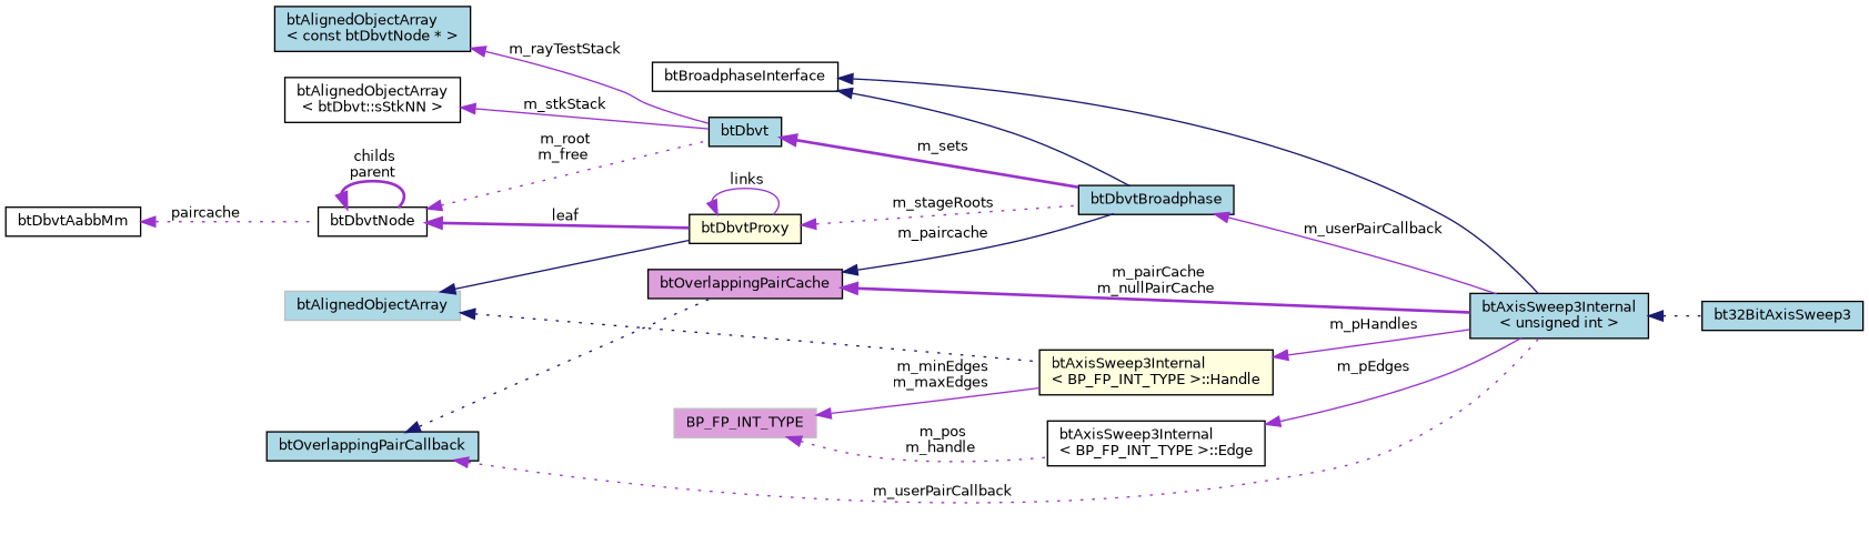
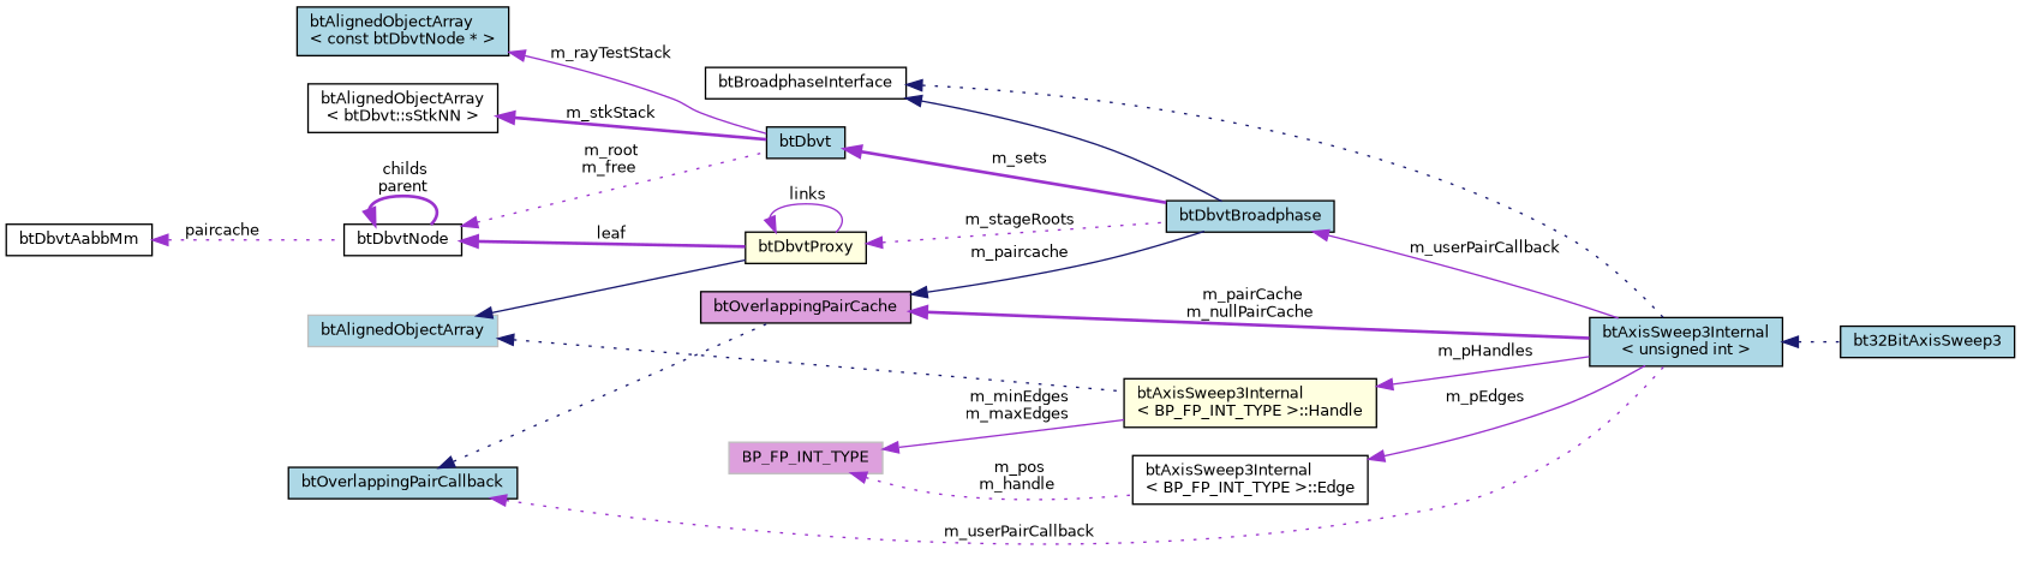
  digraph {
    rankdir=LR
    node [color=black fillcolor=lightblue fontname=Helvetica fontsize=10 shape=record style=filled]
    edge [color=darkorchid3 dir=back fontname=Helvetica fontsize=10 labelfontname=Helvetica labelfontsize=10 style=solid]
    n1 [fontcolor=black height=0.2 label=bt32BitAxisSweep3 width=0.4]
    n2 [height=0.2 label="btAxisSweep3Internal\l\< unsigned int \>" width=0.4]
    n3 [fillcolor=white height=0.2 label=btBroadphaseInterface width=0.4]
    n4 [height=0.2 label=btDbvtBroadphase width=0.4]
    n5 [fillcolor=lightyellow height=0.2 label="btAxisSweep3Internal\l\< BP_FP_INT_TYPE \>::Handle" width=0.4]
    n6 [color=grey75 height=0.2 label=btAlignedObjectArray width=0.4]
    n7 [fillcolor=lightyellow height=0.2 label=btDbvtProxy width=0.4]
    n8 [color=grey75 fillcolor=plum height=0.2 label=BP_FP_INT_TYPE width=0.4]
    n9 [fillcolor=white height=0.2 label="btAxisSweep3Internal\l\< BP_FP_INT_TYPE \>::Edge" width=0.4]
    n10 [height=0.2 label=btOverlappingPairCallback width=0.4]
    n11 [fillcolor=plum height=0.2 label=btOverlappingPairCache width=0.4]
    n12 [fillcolor=white height=0.2 label=btDbvtNode width=0.4]
    n13 [height=0.2 label=btDbvt width=0.4]
    n14 [fillcolor=white height=0.2 label=btDbvtAabbMm width=0.4]
    n15 [height=0.2 label="btAlignedObjectArray\l\< const btDbvtNode * \>" width=0.4]
    n16 [fillcolor=white height=0.2 label="btAlignedObjectArray\l\< btDbvt::sStkNN \>" width=0.4]
    n2 -> n1 [color=midnightblue style=dotted]
-   n3 -> n2 [color=midnightblue]
+   n3 -> n2 [color=midnightblue style=dotted]
    n3 -> n4 [color=midnightblue]
    n4 -> n2 [label=" m_userPairCallback"]
    n5 -> n2 [label=" m_pHandles"]
    n6 -> n5 [color=midnightblue style=dotted]
    n6 -> n7 [color=midnightblue]
    n7 -> n4 [label=" m_stageRoots" style=dotted]
    n7 -> n7 [label=" links"]
    n8 -> n5 [label=" m_minEdges\nm_maxEdges"]
    n8 -> n9 [label=" m_pos\nm_handle" style=dotted]
    n9 -> n2 [label=" m_pEdges"]
    n10 -> n2 [label=" m_userPairCallback" style=dotted]
    n10 -> n11 [color=midnightblue style=dotted]
    n11 -> n2 [label=" m_pairCache\nm_nullPairCache" style=bold]
    n11 -> n4 [color=midnightblue label=" m_paircache"]
    n12 -> n7 [label=" leaf" style=bold]
    n12 -> n12 [label=" childs\nparent" style=bold]
    n12 -> n13 [label=" m_root\nm_free" style=dotted]
    n13 -> n4 [label=" m_sets" style=bold]
    n14 -> n12 [label=" paircache" style=dotted]
    n15 -> n13 [label=" m_rayTestStack"]
-   n16 -> n13 [label=" m_stkStack"]
+   n16 -> n13 [label=" m_stkStack" style=bold]
  }
